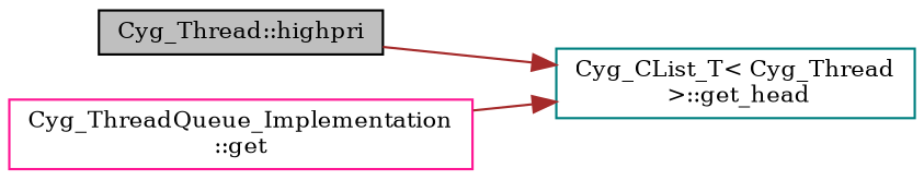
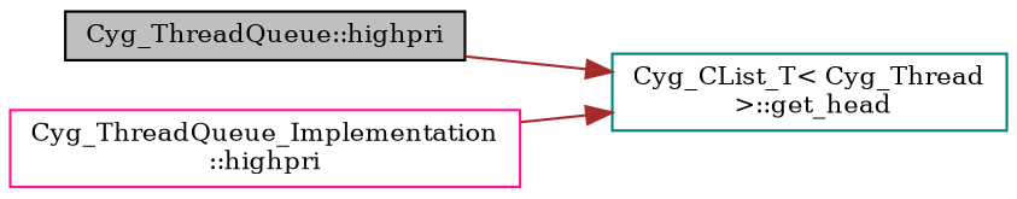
  digraph {
    fontname="DejaVu Serif"
    rankdir=LR
    node [fillcolor=white fontname="DejaVu Serif" fontsize=10 shape=record style=filled]
    edge [color=brown fontname="DejaVu Serif" fontsize=10 labelfontname=Helvetica labelfontsize=10 style=solid]
-   n1 [color=black fillcolor=grey75 fontcolor=black height=0.2 label="Cyg_Thread::highpri" width=0.4]
+   n1 [color=black fillcolor=grey75 fontcolor=black height=0.2 label="Cyg_ThreadQueue::highpri" width=0.4]
    n2 [color=teal height=0.2 label="Cyg_CList_T\< Cyg_Thread\l \>::get_head" width=0.4]
-   n3 [color=deeppink height=0.2 label="Cyg_ThreadQueue_Implementation\l::get" width=0.4]
+   n3 [color=deeppink height=0.2 label="Cyg_ThreadQueue_Implementation\l::highpri" width=0.4]
    n1 -> n2
    n3 -> n2
  }
